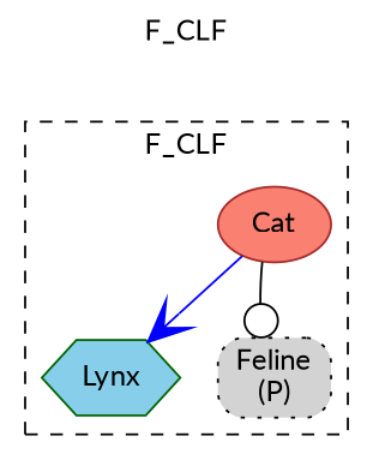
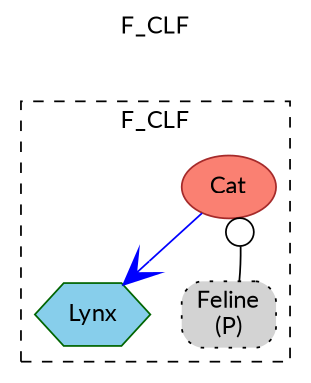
  digraph {
    fontname=Lato
    label=F_CLF
    labelfontsize=12
    labelloc=tl
    node [fontname=Lato style=filled]
    edge [arrowsize=2.0 fontname=Lato]
    n1 [color=darkgreen fillcolor=skyblue label=Lynx shape=hexagon]
    n2 [color=brown fillcolor=salmon label=Cat shape=ellipse]
    n3 [fillcolor=lightgray label=<Feline<br/>(P)> shape=box style="rounded,filled,dotted"]
    subgraph cluster_1 {
      style=dashed
      n1
      n2
      n3
    }
    n2 -> n1 [arrowhead=vee color=blue]
-   n2 -> n3 [arrowhead=odot color=black]
+   n3 -> n2 [arrowhead=odot color=black]
  }
